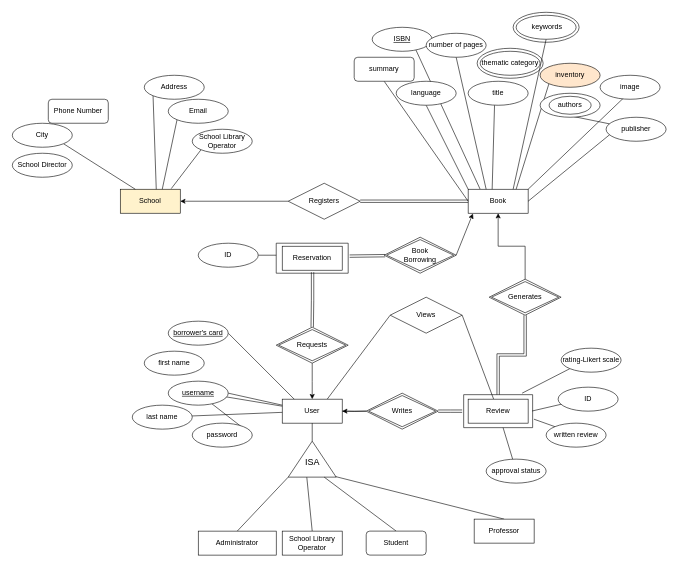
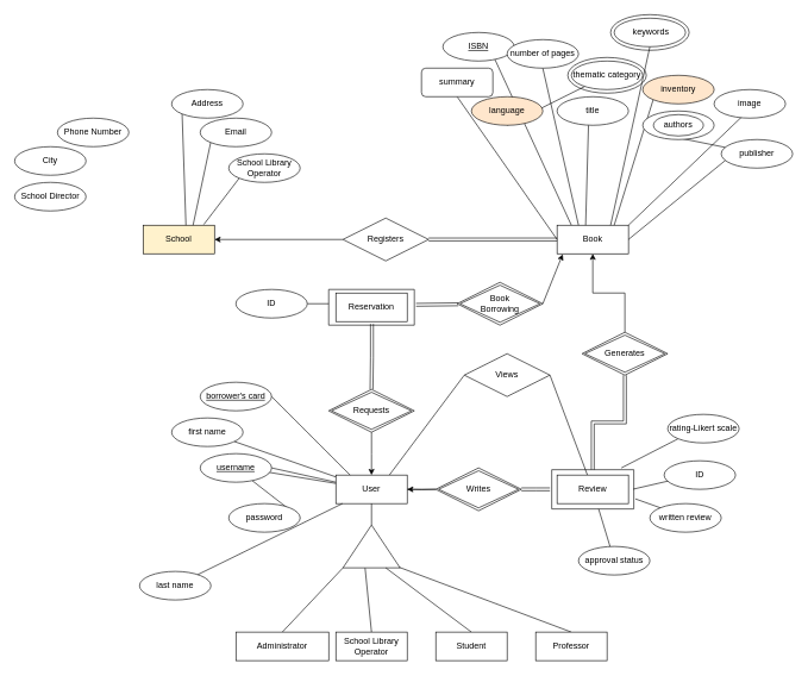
  <mxCell id="0" />
  <mxCell id="1" parent="0" />
  <mxCell id="2" style="edgeStyle=none;rounded=0;orthogonalLoop=1;jettySize=auto;html=1;exitX=1;exitY=0.5;exitDx=0;exitDy=0;entryX=0;entryY=0.5;entryDx=0;entryDy=0;endArrow=none;endFill=0;startArrow=classic;startFill=1;" parent="1" source="3" target="51" edge="1"><mxGeometry relative="1" as="geometry" /></mxCell>
  <mxCell id="3" value="School" style="whiteSpace=wrap;html=1;align=center;fillColor=#fff2cc;" parent="1" vertex="1"><mxGeometry x="200" y="315" width="100" height="40" as="geometry" /></mxCell>
- <mxCell id="4" style="edgeStyle=none;rounded=0;orthogonalLoop=1;jettySize=auto;html=1;exitX=1;exitY=1;exitDx=0;exitDy=0;entryX=0.25;entryY=0;entryDx=0;entryDy=0;endArrow=none;endFill=0;" parent="1" source="5" target="3" edge="1"><mxGeometry relative="1" as="geometry" /></mxCell>
  <mxCell id="5" value="City" style="ellipse;whiteSpace=wrap;html=1;align=center;" parent="1" vertex="1"><mxGeometry x="20" y="205" width="100" height="40" as="geometry" /></mxCell>
  <mxCell id="6" style="edgeStyle=none;rounded=0;orthogonalLoop=1;jettySize=auto;html=1;exitX=0;exitY=1;exitDx=0;exitDy=0;entryX=0.85;entryY=-0.025;entryDx=0;entryDy=0;entryPerimeter=0;endArrow=none;endFill=0;" parent="1" source="7" target="3" edge="1"><mxGeometry relative="1" as="geometry" /></mxCell>
  <mxCell id="7" value="School Library Operator" style="ellipse;whiteSpace=wrap;html=1;align=center;" parent="1" vertex="1"><mxGeometry x="320" y="215" width="100" height="40" as="geometry" /></mxCell>
  <mxCell id="8" style="edgeStyle=none;rounded=0;orthogonalLoop=1;jettySize=auto;html=1;exitX=0;exitY=1;exitDx=0;exitDy=0;endArrow=none;endFill=0;" parent="1" source="9" edge="1"><mxGeometry relative="1" as="geometry"><mxPoint x="270" y="315" as="targetPoint" /></mxGeometry></mxCell>
  <mxCell id="9" value="Email" style="ellipse;whiteSpace=wrap;html=1;align=center;" parent="1" vertex="1"><mxGeometry x="280" y="165" width="100" height="40" as="geometry" /></mxCell>
- <mxCell id="10" value="Phone Number" style="whiteSpace=wrap;html=1;align=center;rounded=1;" parent="1" vertex="1"><mxGeometry x="80" y="165" width="100" height="40" as="geometry" /></mxCell>
+ <mxCell id="10" value="Phone Number" style="ellipse;whiteSpace=wrap;html=1;align=center;" parent="1" vertex="1"><mxGeometry x="80" y="165" width="100" height="40" as="geometry" /></mxCell>
  <mxCell id="11" value="School Director" style="ellipse;whiteSpace=wrap;html=1;align=center;" parent="1" vertex="1"><mxGeometry x="20" y="255" width="100" height="40" as="geometry" /></mxCell>
  <mxCell id="12" style="edgeStyle=none;rounded=0;orthogonalLoop=1;jettySize=auto;html=1;exitX=0;exitY=1;exitDx=0;exitDy=0;endArrow=none;endFill=0;" parent="1" source="13" edge="1"><mxGeometry relative="1" as="geometry"><mxPoint x="260" y="315" as="targetPoint" /></mxGeometry></mxCell>
  <mxCell id="13" value="Address" style="ellipse;whiteSpace=wrap;html=1;align=center;" parent="1" vertex="1"><mxGeometry x="240" y="125" width="100" height="40" as="geometry" /></mxCell>
  <mxCell id="14" style="edgeStyle=none;rounded=0;orthogonalLoop=1;jettySize=auto;html=1;entryX=0.73;entryY=0.95;entryDx=0;entryDy=0;entryPerimeter=0;endArrow=none;endFill=0;" parent="1" target="16" edge="1"><mxGeometry relative="1" as="geometry"><mxPoint x="800" y="315" as="sourcePoint" /></mxGeometry></mxCell>
  <mxCell id="15" value="Book" style="whiteSpace=wrap;html=1;align=center;" parent="1" vertex="1"><mxGeometry x="780" y="315" width="100" height="40" as="geometry" /></mxCell>
  <mxCell id="16" value="ISBN" style="ellipse;whiteSpace=wrap;html=1;align=center;fontStyle=4;" parent="1" vertex="1"><mxGeometry x="620" y="45" width="100" height="40" as="geometry" /></mxCell>
- <mxCell id="17" style="edgeStyle=none;rounded=0;orthogonalLoop=1;jettySize=auto;html=1;exitX=0.5;exitY=1;exitDx=0;exitDy=0;entryX=0;entryY=0;entryDx=0;entryDy=0;endArrow=none;endFill=0;" parent="1" source="18" target="15" edge="1"><mxGeometry relative="1" as="geometry" /></mxCell>
- <mxCell id="18" value="language" style="ellipse;whiteSpace=wrap;html=1;align=center;" parent="1" vertex="1"><mxGeometry x="660" y="135" width="100" height="40" as="geometry" /></mxCell>
+ <mxCell id="17" style="edgeStyle=none;rounded=0;orthogonalLoop=1;jettySize=auto;html=1;exitX=0.5;exitY=1;exitDx=0;exitDy=0;endArrow=none;endFill=0;" parent="1" source="18" target="35" edge="1"><mxGeometry relative="1" as="geometry" /></mxCell>
+ <mxCell id="18" value="language" style="ellipse;whiteSpace=wrap;html=1;align=center;fillColor=#ffe6cc;" parent="1" vertex="1"><mxGeometry x="660" y="135" width="100" height="40" as="geometry" /></mxCell>
  <mxCell id="19" style="edgeStyle=none;rounded=0;orthogonalLoop=1;jettySize=auto;html=1;exitX=0;exitY=1;exitDx=0;exitDy=0;endArrow=none;endFill=0;" parent="1" source="20" edge="1"><mxGeometry relative="1" as="geometry"><mxPoint x="860" y="315" as="targetPoint" /></mxGeometry></mxCell>
  <mxCell id="20" value="inventory" style="ellipse;whiteSpace=wrap;html=1;align=center;fillColor=#ffe6cc;" parent="1" vertex="1"><mxGeometry x="900" y="105" width="100" height="40" as="geometry" /></mxCell>
  <mxCell id="21" style="edgeStyle=none;rounded=0;orthogonalLoop=1;jettySize=auto;html=1;exitX=0.06;exitY=0.725;exitDx=0;exitDy=0;entryX=1;entryY=0.5;entryDx=0;entryDy=0;endArrow=none;endFill=0;exitPerimeter=0;" parent="1" source="22" target="15" edge="1"><mxGeometry relative="1" as="geometry" /></mxCell>
  <mxCell id="22" value="publisher" style="ellipse;whiteSpace=wrap;html=1;align=center;" parent="1" vertex="1"><mxGeometry x="1010" y="195" width="100" height="40" as="geometry" /></mxCell>
  <mxCell id="23" style="edgeStyle=none;rounded=0;orthogonalLoop=1;jettySize=auto;html=1;exitX=0.4;exitY=0.925;exitDx=0;exitDy=0;endArrow=none;endFill=0;exitPerimeter=0;" parent="1" source="24" edge="1"><mxGeometry relative="1" as="geometry"><mxPoint x="880" y="315" as="targetPoint" /></mxGeometry></mxCell>
  <mxCell id="24" value="image" style="ellipse;whiteSpace=wrap;html=1;align=center;" parent="1" vertex="1"><mxGeometry x="1000" y="125" width="100" height="40" as="geometry" /></mxCell>
  <mxCell id="25" style="edgeStyle=none;rounded=0;orthogonalLoop=1;jettySize=auto;html=1;exitX=0.5;exitY=1;exitDx=0;exitDy=0;entryX=0.75;entryY=0;entryDx=0;entryDy=0;endArrow=none;endFill=0;" parent="1" source="26" target="15" edge="1"><mxGeometry relative="1" as="geometry" /></mxCell>
  <mxCell id="26" value="&amp;nbsp;keywords" style="ellipse;whiteSpace=wrap;html=1;align=center;" parent="1" vertex="1"><mxGeometry x="860" y="25" width="100" height="40" as="geometry" /></mxCell>
  <mxCell id="27" style="edgeStyle=none;rounded=0;orthogonalLoop=1;jettySize=auto;html=1;exitX=0.37;exitY=0.875;exitDx=0;exitDy=0;endArrow=none;endFill=0;exitPerimeter=0;" parent="1" source="28" target="22" edge="1"><mxGeometry relative="1" as="geometry" /></mxCell>
  <mxCell id="28" value="authors" style="ellipse;whiteSpace=wrap;html=1;align=center;" parent="1" vertex="1"><mxGeometry x="900" y="155" width="100" height="40" as="geometry" /></mxCell>
  <mxCell id="29" style="edgeStyle=none;rounded=0;orthogonalLoop=1;jettySize=auto;html=1;exitX=0.44;exitY=1;exitDx=0;exitDy=0;endArrow=none;endFill=0;exitPerimeter=0;" parent="1" source="30" edge="1"><mxGeometry relative="1" as="geometry"><mxPoint x="820" y="315" as="targetPoint" /></mxGeometry></mxCell>
  <mxCell id="30" value="title" style="ellipse;whiteSpace=wrap;html=1;align=center;" parent="1" vertex="1"><mxGeometry x="780" y="135" width="100" height="40" as="geometry" /></mxCell>
  <mxCell id="31" style="edgeStyle=none;rounded=0;orthogonalLoop=1;jettySize=auto;html=1;exitX=0.5;exitY=1;exitDx=0;exitDy=0;entryX=0;entryY=0.5;entryDx=0;entryDy=0;endArrow=none;endFill=0;" parent="1" source="32" target="15" edge="1"><mxGeometry relative="1" as="geometry" /></mxCell>
  <mxCell id="32" value="summary" style="whiteSpace=wrap;html=1;align=center;rounded=1;" parent="1" vertex="1"><mxGeometry x="590" y="95" width="100" height="40" as="geometry" /></mxCell>
  <mxCell id="33" style="edgeStyle=none;rounded=0;orthogonalLoop=1;jettySize=auto;html=1;exitX=0.5;exitY=1;exitDx=0;exitDy=0;endArrow=none;endFill=0;" parent="1" source="34" edge="1"><mxGeometry relative="1" as="geometry"><mxPoint x="810" y="315" as="targetPoint" /></mxGeometry></mxCell>
  <mxCell id="34" value="number of pages" style="ellipse;whiteSpace=wrap;html=1;align=center;" parent="1" vertex="1"><mxGeometry x="710" y="55" width="100" height="40" as="geometry" /></mxCell>
  <mxCell id="35" value="thematic category" style="ellipse;whiteSpace=wrap;html=1;align=center;" parent="1" vertex="1"><mxGeometry x="800" y="85" width="100" height="40" as="geometry" /></mxCell>
  <mxCell id="36" value="" style="edgeStyle=orthogonalEdgeStyle;rounded=0;orthogonalLoop=1;jettySize=auto;html=1;endArrow=none;endFill=0;startArrow=classic;startFill=1;" parent="1" source="38" edge="1"><mxGeometry relative="1" as="geometry"><mxPoint x="520" y="605" as="targetPoint" /></mxGeometry></mxCell>
  <mxCell id="37" style="rounded=0;orthogonalLoop=1;jettySize=auto;html=1;exitX=0.75;exitY=0;exitDx=0;exitDy=0;entryX=0;entryY=0.5;entryDx=0;entryDy=0;endArrow=none;endFill=0;" parent="1" source="38" target="55" edge="1"><mxGeometry relative="1" as="geometry" /></mxCell>
  <mxCell id="38" value="User" style="whiteSpace=wrap;html=1;align=center;" parent="1" vertex="1"><mxGeometry x="470" y="665" width="100" height="40" as="geometry" /></mxCell>
  <mxCell id="39" style="edgeStyle=none;rounded=0;orthogonalLoop=1;jettySize=auto;html=1;exitX=1;exitY=0.5;exitDx=0;exitDy=0;entryX=0.5;entryY=1;entryDx=0;entryDy=0;endArrow=none;endFill=0;" parent="1" source="42" target="38" edge="1"><mxGeometry relative="1" as="geometry" /></mxCell>
  <mxCell id="40" style="edgeStyle=none;rounded=0;orthogonalLoop=1;jettySize=auto;html=1;exitX=0.065;exitY=0.382;exitDx=0;exitDy=0;entryX=0.5;entryY=0;entryDx=0;entryDy=0;endArrow=none;endFill=0;exitPerimeter=0;" parent="1" source="42" target="46" edge="1"><mxGeometry relative="1" as="geometry" /></mxCell>
  <mxCell id="41" style="rounded=0;orthogonalLoop=1;jettySize=auto;html=1;exitX=0.02;exitY=0.973;exitDx=0;exitDy=0;entryX=0.5;entryY=0;entryDx=0;entryDy=0;endArrow=none;endFill=0;exitPerimeter=0;" parent="1" source="42" target="49" edge="1"><mxGeometry relative="1" as="geometry" /></mxCell>
  <mxCell id="42" value="" style="triangle;whiteSpace=wrap;html=1;rotation=-90;" parent="1" vertex="1"><mxGeometry x="490" y="725" width="60" height="80" as="geometry" /></mxCell>
- <mxCell id="43" value="&lt;font style=&quot;font-size: 15px;&quot;&gt;ISA&lt;/font&gt;" style="text;html=1;align=center;verticalAlign=middle;resizable=0;points=[];autosize=1;strokeColor=none;fillColor=none;" parent="1" vertex="1"><mxGeometry x="495" y="755" width="50" height="30" as="geometry" /></mxCell>
  <mxCell id="44" style="rounded=0;orthogonalLoop=1;jettySize=auto;html=1;exitX=0.5;exitY=0;exitDx=0;exitDy=0;endArrow=none;endFill=0;" parent="1" source="45" edge="1"><mxGeometry relative="1" as="geometry"><mxPoint x="480" y="795" as="targetPoint" /></mxGeometry></mxCell>
  <mxCell id="45" value="Administrator" style="whiteSpace=wrap;html=1;align=center;" parent="1" vertex="1"><mxGeometry x="330" y="885" width="130" height="40" as="geometry" /></mxCell>
  <mxCell id="46" value="School Library Operator" style="whiteSpace=wrap;html=1;align=center;" parent="1" vertex="1"><mxGeometry x="470" y="885" width="100" height="40" as="geometry" /></mxCell>
  <mxCell id="47" style="rounded=0;orthogonalLoop=1;jettySize=auto;html=1;exitX=0.5;exitY=0;exitDx=0;exitDy=0;endArrow=none;endFill=0;entryX=0;entryY=0.75;entryDx=0;entryDy=0;" parent="1" source="48" target="42" edge="1"><mxGeometry relative="1" as="geometry"><mxPoint x="560" y="795" as="targetPoint" /></mxGeometry></mxCell>
- <mxCell id="48" value="Student" style="whiteSpace=wrap;html=1;align=center;rounded=1;" parent="1" vertex="1"><mxGeometry x="610" y="885" width="100" height="40" as="geometry" /></mxCell>
- <mxCell id="49" value="Professor" style="whiteSpace=wrap;html=1;align=center;" parent="1" vertex="1"><mxGeometry x="790" y="865" width="100" height="40" as="geometry" /></mxCell>
+ <mxCell id="48" value="Student" style="whiteSpace=wrap;html=1;align=center;" parent="1" vertex="1"><mxGeometry x="610" y="885" width="100" height="40" as="geometry" /></mxCell>
+ <mxCell id="49" value="Professor" style="whiteSpace=wrap;html=1;align=center;" parent="1" vertex="1"><mxGeometry x="750" y="885" width="100" height="40" as="geometry" /></mxCell>
  <mxCell id="50" style="edgeStyle=none;rounded=0;orthogonalLoop=1;jettySize=auto;html=1;exitX=1;exitY=0.5;exitDx=0;exitDy=0;endArrow=none;endFill=0;shape=link;" parent="1" source="51" edge="1"><mxGeometry relative="1" as="geometry"><mxPoint x="780" y="335" as="targetPoint" /></mxGeometry></mxCell>
  <mxCell id="51" value="Registers" style="shape=rhombus;perimeter=rhombusPerimeter;whiteSpace=wrap;html=1;align=center;" parent="1" vertex="1"><mxGeometry x="480" y="305" width="120" height="60" as="geometry" /></mxCell>
  <mxCell id="52" value="" style="ellipse;whiteSpace=wrap;html=1;fillColor=none;" parent="1" vertex="1"><mxGeometry x="915" y="160" width="70" height="30" as="geometry" /></mxCell>
  <mxCell id="53" value="" style="ellipse;whiteSpace=wrap;html=1;fillColor=none;" parent="1" vertex="1"><mxGeometry x="795" y="80" width="110" height="50" as="geometry" /></mxCell>
  <mxCell id="54" style="edgeStyle=none;rounded=0;orthogonalLoop=1;jettySize=auto;html=1;endArrow=none;endFill=0;exitX=1;exitY=0.5;exitDx=0;exitDy=0;" parent="1" source="55" target="63" edge="1"><mxGeometry relative="1" as="geometry"><mxPoint x="660" y="457" as="sourcePoint" /></mxGeometry></mxCell>
  <mxCell id="55" value="Views" style="shape=rhombus;perimeter=rhombusPerimeter;whiteSpace=wrap;html=1;align=center;" parent="1" vertex="1"><mxGeometry x="650" y="495" width="120" height="60" as="geometry" /></mxCell>
  <mxCell id="56" style="rounded=0;orthogonalLoop=1;jettySize=auto;html=1;exitX=0;exitY=0;exitDx=0;exitDy=0;entryX=1.019;entryY=0.743;entryDx=0;entryDy=0;endArrow=none;endFill=0;entryPerimeter=0;" parent="1" source="57" target="71" edge="1"><mxGeometry relative="1" as="geometry"><mxPoint x="868.52" y="693.52" as="targetPoint" /></mxGeometry></mxCell>
  <mxCell id="57" value="written review" style="ellipse;whiteSpace=wrap;html=1;align=center;" parent="1" vertex="1"><mxGeometry x="910" y="705" width="100" height="40" as="geometry" /></mxCell>
  <mxCell id="58" style="rounded=0;orthogonalLoop=1;jettySize=auto;html=1;exitX=0;exitY=1;exitDx=0;exitDy=0;endArrow=none;endFill=0;" parent="1" source="59" edge="1"><mxGeometry relative="1" as="geometry"><mxPoint x="870" y="655" as="targetPoint" /></mxGeometry></mxCell>
  <mxCell id="59" value="rating-Likert scale" style="ellipse;whiteSpace=wrap;html=1;align=center;" parent="1" vertex="1"><mxGeometry x="935" y="580" width="100" height="40" as="geometry" /></mxCell>
  <mxCell id="60" style="rounded=0;orthogonalLoop=1;jettySize=auto;html=1;exitX=1;exitY=0.5;exitDx=0;exitDy=0;endArrow=none;endFill=0;" parent="1" source="61" target="78" edge="1"><mxGeometry relative="1" as="geometry" /></mxCell>
  <mxCell id="61" value="password" style="ellipse;whiteSpace=wrap;html=1;align=center;" parent="1" vertex="1"><mxGeometry x="320" y="705" width="100" height="40" as="geometry" /></mxCell>
  <mxCell id="62" style="rounded=0;orthogonalLoop=1;jettySize=auto;html=1;exitX=1;exitY=0.5;exitDx=0;exitDy=0;entryX=0;entryY=0.25;entryDx=0;entryDy=0;endArrow=none;endFill=0;" parent="1" source="78" target="38" edge="1"><mxGeometry relative="1" as="geometry"><mxPoint x="440" y="655" as="sourcePoint" /></mxGeometry></mxCell>
  <mxCell id="63" value="Review" style="whiteSpace=wrap;html=1;align=center;" parent="1" vertex="1"><mxGeometry x="780" y="665" width="100" height="40" as="geometry" /></mxCell>
  <mxCell id="64" value="" style="edgeStyle=orthogonalEdgeStyle;rounded=0;orthogonalLoop=1;jettySize=auto;html=1;endArrow=none;endFill=0;" parent="1" target="38" edge="1"><mxGeometry relative="1" as="geometry"><mxPoint x="610" y="685" as="sourcePoint" /></mxGeometry></mxCell>
  <mxCell id="65" style="edgeStyle=orthogonalEdgeStyle;rounded=0;orthogonalLoop=1;jettySize=auto;html=1;exitX=0.5;exitY=0;exitDx=0;exitDy=0;entryX=0.5;entryY=1;entryDx=0;entryDy=0;endArrow=classic;endFill=1;startArrow=none;startFill=0;" parent="1" source="66" target="15" edge="1"><mxGeometry relative="1" as="geometry" /></mxCell>
  <mxCell id="66" value="Generates" style="shape=rhombus;double=1;perimeter=rhombusPerimeter;whiteSpace=wrap;html=1;align=center;" parent="1" vertex="1"><mxGeometry x="815" y="465" width="120" height="60" as="geometry" /></mxCell>
  <mxCell id="67" style="edgeStyle=orthogonalEdgeStyle;rounded=0;orthogonalLoop=1;jettySize=auto;html=1;exitX=1;exitY=0.5;exitDx=0;exitDy=0;endArrow=none;endFill=0;shape=link;" parent="1" source="69" edge="1"><mxGeometry relative="1" as="geometry"><mxPoint x="770" y="685" as="targetPoint" /></mxGeometry></mxCell>
  <mxCell id="68" value="" style="edgeStyle=orthogonalEdgeStyle;rounded=0;orthogonalLoop=1;jettySize=auto;html=1;" parent="1" source="69" target="38" edge="1"><mxGeometry relative="1" as="geometry" /></mxCell>
  <mxCell id="69" value="Writes" style="shape=rhombus;double=1;perimeter=rhombusPerimeter;whiteSpace=wrap;html=1;align=center;" parent="1" vertex="1"><mxGeometry x="610" y="655" width="120" height="60" as="geometry" /></mxCell>
  <mxCell id="70" value="" style="edgeStyle=orthogonalEdgeStyle;rounded=0;orthogonalLoop=1;jettySize=auto;html=1;endArrow=none;endFill=0;shape=link;" parent="1" source="71" target="66" edge="1"><mxGeometry relative="1" as="geometry" /></mxCell>
  <mxCell id="71" value="" style="verticalLabelPosition=bottom;verticalAlign=top;html=1;shape=mxgraph.basic.rect;fillColor2=none;strokeWidth=1;size=20;indent=5;fillColor=none;" parent="1" vertex="1"><mxGeometry x="772.5" y="657.5" width="115" height="55" as="geometry" /></mxCell>
  <mxCell id="72" value="" style="edgeStyle=orthogonalEdgeStyle;rounded=0;orthogonalLoop=1;jettySize=auto;html=1;endArrow=none;endFill=0;exitX=0.505;exitY=0.967;exitDx=0;exitDy=0;exitPerimeter=0;shape=link;" parent="1" source="75" edge="1"><mxGeometry relative="1" as="geometry"><mxPoint x="520" y="545" as="targetPoint" /></mxGeometry></mxCell>
  <mxCell id="73" value="Reservation" style="whiteSpace=wrap;html=1;align=center;" parent="1" vertex="1"><mxGeometry x="470" y="410" width="100" height="40" as="geometry" /></mxCell>
  <mxCell id="74" value="" style="rounded=0;orthogonalLoop=1;jettySize=auto;html=1;endArrow=none;endFill=0;exitX=1.02;exitY=0.431;exitDx=0;exitDy=0;exitPerimeter=0;shape=link;" parent="1" source="75" edge="1"><mxGeometry relative="1" as="geometry"><mxPoint x="641.541" y="425.771" as="targetPoint" /></mxGeometry></mxCell>
  <mxCell id="75" value="" style="verticalLabelPosition=bottom;verticalAlign=top;html=1;shape=mxgraph.basic.rect;fillColor2=none;strokeWidth=1;size=0;indent=100;fillColor=none;" parent="1" vertex="1"><mxGeometry x="460" y="405" width="120" height="50" as="geometry" /></mxCell>
  <mxCell id="76" style="rounded=0;orthogonalLoop=1;jettySize=auto;html=1;exitX=1;exitY=0.5;exitDx=0;exitDy=0;entryX=0.079;entryY=1.016;entryDx=0;entryDy=0;entryPerimeter=0;endArrow=classic;endFill=1;startArrow=none;startFill=0;" parent="1" target="15" edge="1"><mxGeometry relative="1" as="geometry"><mxPoint x="760" y="425" as="sourcePoint" /></mxGeometry></mxCell>
  <mxCell id="77" value="" style="rounded=0;orthogonalLoop=1;jettySize=auto;html=1;entryX=0;entryY=0.25;entryDx=0;entryDy=0;endArrow=none;endFill=0;" parent="1" source="38" target="78" edge="1"><mxGeometry relative="1" as="geometry"><mxPoint x="440" y="655" as="sourcePoint" /><mxPoint x="470" y="675" as="targetPoint" /></mxGeometry></mxCell>
  <mxCell id="78" value="username" style="ellipse;whiteSpace=wrap;html=1;align=center;fontStyle=4;" parent="1" vertex="1"><mxGeometry x="280" y="635" width="100" height="40" as="geometry" /></mxCell>
  <mxCell id="79" value="Requests" style="shape=rhombus;double=1;perimeter=rhombusPerimeter;whiteSpace=wrap;html=1;align=center;" parent="1" vertex="1"><mxGeometry x="460" y="545" width="120" height="60" as="geometry" /></mxCell>
  <mxCell id="80" value="Book&lt;br&gt;Borrowing" style="shape=rhombus;double=1;perimeter=rhombusPerimeter;whiteSpace=wrap;html=1;align=center;" parent="1" vertex="1"><mxGeometry x="640" y="395" width="120" height="60" as="geometry" /></mxCell>
  <mxCell id="81" style="rounded=0;orthogonalLoop=1;jettySize=auto;html=1;exitX=1;exitY=0.5;exitDx=0;exitDy=0;endArrow=none;endFill=0;" parent="1" source="82" edge="1"><mxGeometry relative="1" as="geometry"><mxPoint x="490" y="665" as="targetPoint" /></mxGeometry></mxCell>
  <mxCell id="82" value="&lt;u&gt;borrower's card&lt;/u&gt;" style="ellipse;whiteSpace=wrap;html=1;align=center;" parent="1" vertex="1"><mxGeometry x="280" y="535" width="100" height="40" as="geometry" /></mxCell>
  <mxCell id="83" value="" style="ellipse;whiteSpace=wrap;html=1;fillColor=none;" parent="1" vertex="1"><mxGeometry x="855" y="20" width="110" height="50" as="geometry" /></mxCell>
  <mxCell id="84" style="rounded=0;orthogonalLoop=1;jettySize=auto;html=1;endArrow=none;endFill=0;" parent="1" source="85" target="38" edge="1"><mxGeometry relative="1" as="geometry" /></mxCell>
- <mxCell id="85" value="last name" style="ellipse;whiteSpace=wrap;html=1;align=center;" parent="1" vertex="1"><mxGeometry x="220" y="675" width="100" height="40" as="geometry" /></mxCell>
+ <mxCell id="85" value="last name" style="ellipse;whiteSpace=wrap;html=1;align=center;" parent="1" vertex="1"><mxGeometry x="195" y="800" width="100" height="40" as="geometry" /></mxCell>
+ <mxCell id="86" style="rounded=0;orthogonalLoop=1;jettySize=auto;html=1;endArrow=none;endFill=0;" parent="1" source="87" target="38" edge="1"><mxGeometry relative="1" as="geometry" /></mxCell>
  <mxCell id="87" value="first name" style="ellipse;whiteSpace=wrap;html=1;align=center;" parent="1" vertex="1"><mxGeometry x="240" y="585" width="100" height="40" as="geometry" /></mxCell>
  <mxCell id="88" style="rounded=0;orthogonalLoop=1;jettySize=auto;html=1;endArrow=none;endFill=0;" parent="1" source="89" target="71" edge="1"><mxGeometry relative="1" as="geometry" /></mxCell>
  <mxCell id="89" value="approval status" style="ellipse;whiteSpace=wrap;html=1;align=center;" parent="1" vertex="1"><mxGeometry x="810" y="765" width="100" height="40" as="geometry" /></mxCell>
  <mxCell id="90" style="rounded=0;orthogonalLoop=1;jettySize=auto;html=1;exitX=0.076;exitY=0.698;exitDx=0;exitDy=0;entryX=0.993;entryY=0.495;entryDx=0;entryDy=0;entryPerimeter=0;endArrow=none;endFill=0;exitPerimeter=0;" edge="1" parent="1" source="91" target="71"><mxGeometry relative="1" as="geometry" /></mxCell>
  <mxCell id="91" value="ID" style="ellipse;whiteSpace=wrap;html=1;align=center;" vertex="1" parent="1"><mxGeometry x="930" y="645" width="100" height="40" as="geometry" /></mxCell>
  <mxCell id="92" style="rounded=0;orthogonalLoop=1;jettySize=auto;html=1;exitX=1;exitY=0.5;exitDx=0;exitDy=0;endArrow=none;endFill=0;" edge="1" parent="1" source="93"><mxGeometry relative="1" as="geometry"><mxPoint x="460" y="425" as="targetPoint" /></mxGeometry></mxCell>
  <mxCell id="93" value="ID" style="ellipse;whiteSpace=wrap;html=1;align=center;" vertex="1" parent="1"><mxGeometry x="330" y="405" width="100" height="40" as="geometry" /></mxCell>
